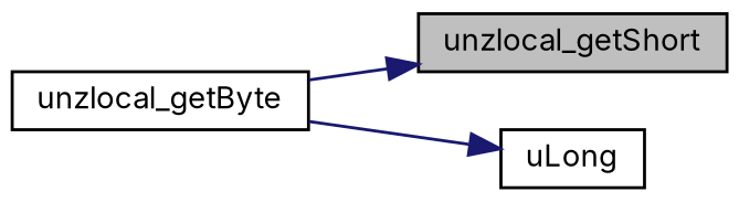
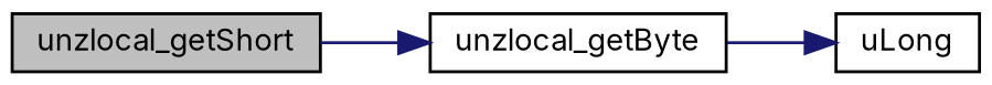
  digraph {
    fontname=Inter
    rankdir=LR
    node [color=black fillcolor=white fontname=Inter fontsize=10 shape=record style=filled]
    edge [color=midnightblue fontname=Inter fontsize=10 labelfontname="FreeSans.ttf" labelfontsize=10 style=solid]
    n1 [fillcolor=grey75 fontcolor=black height=0.2 label=unzlocal_getShort width=0.4]
    n2 [height=0.2 label=unzlocal_getByte width=0.4]
    n3 [height=0.2 label=uLong width=0.4]
-   n2 -> n1
+   n1 -> n2
    n2 -> n3
  }
